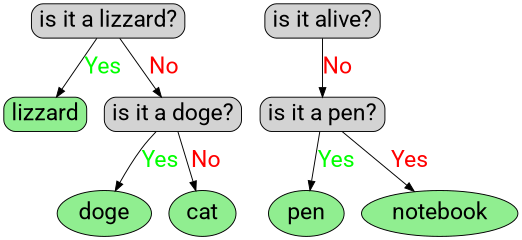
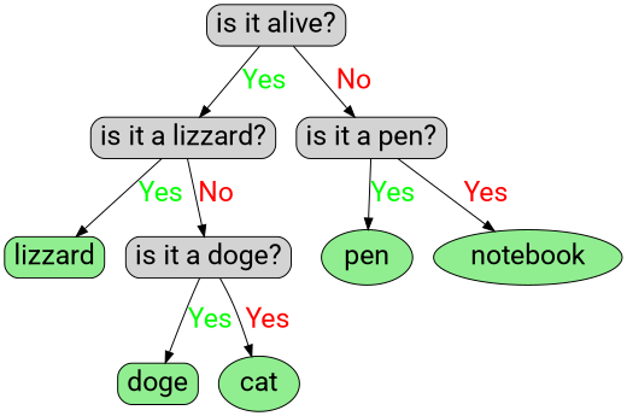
  digraph {
    fontname=Roboto
    node [color=black fillcolor=lightgreen fontname=Roboto fontsize=24 shape=box style="filled, rounded"]
    edge [color=black fontcolor=green fontname=Roboto fontsize=24]
    lizzard
    "is it a doge?" [fillcolor=lightgray]
-   doge [shape=ellipse]
+   doge
    cat [shape=ellipse]
    "is it a lizzard?" [fillcolor=lightgray]
    "is it a pen?" [fillcolor=lightgray]
    pen [shape=ellipse]
    notebook [shape=ellipse]
    "is it alive?" [fillcolor=lightgray]
    "is it a doge?" -> doge [label=Yes]
-   "is it a doge?" -> cat [fontcolor=red label=No]
+   "is it a doge?" -> cat [fontcolor=red label=Yes]
    "is it a lizzard?" -> lizzard [label=Yes]
    "is it a lizzard?" -> "is it a doge?" [fontcolor=red label=No]
    "is it a pen?" -> pen [label=Yes]
    "is it a pen?" -> notebook [fontcolor=red label=Yes]
+   "is it alive?" -> "is it a lizzard?" [label=Yes]
    "is it alive?" -> "is it a pen?" [fontcolor=red label=No]
  }
